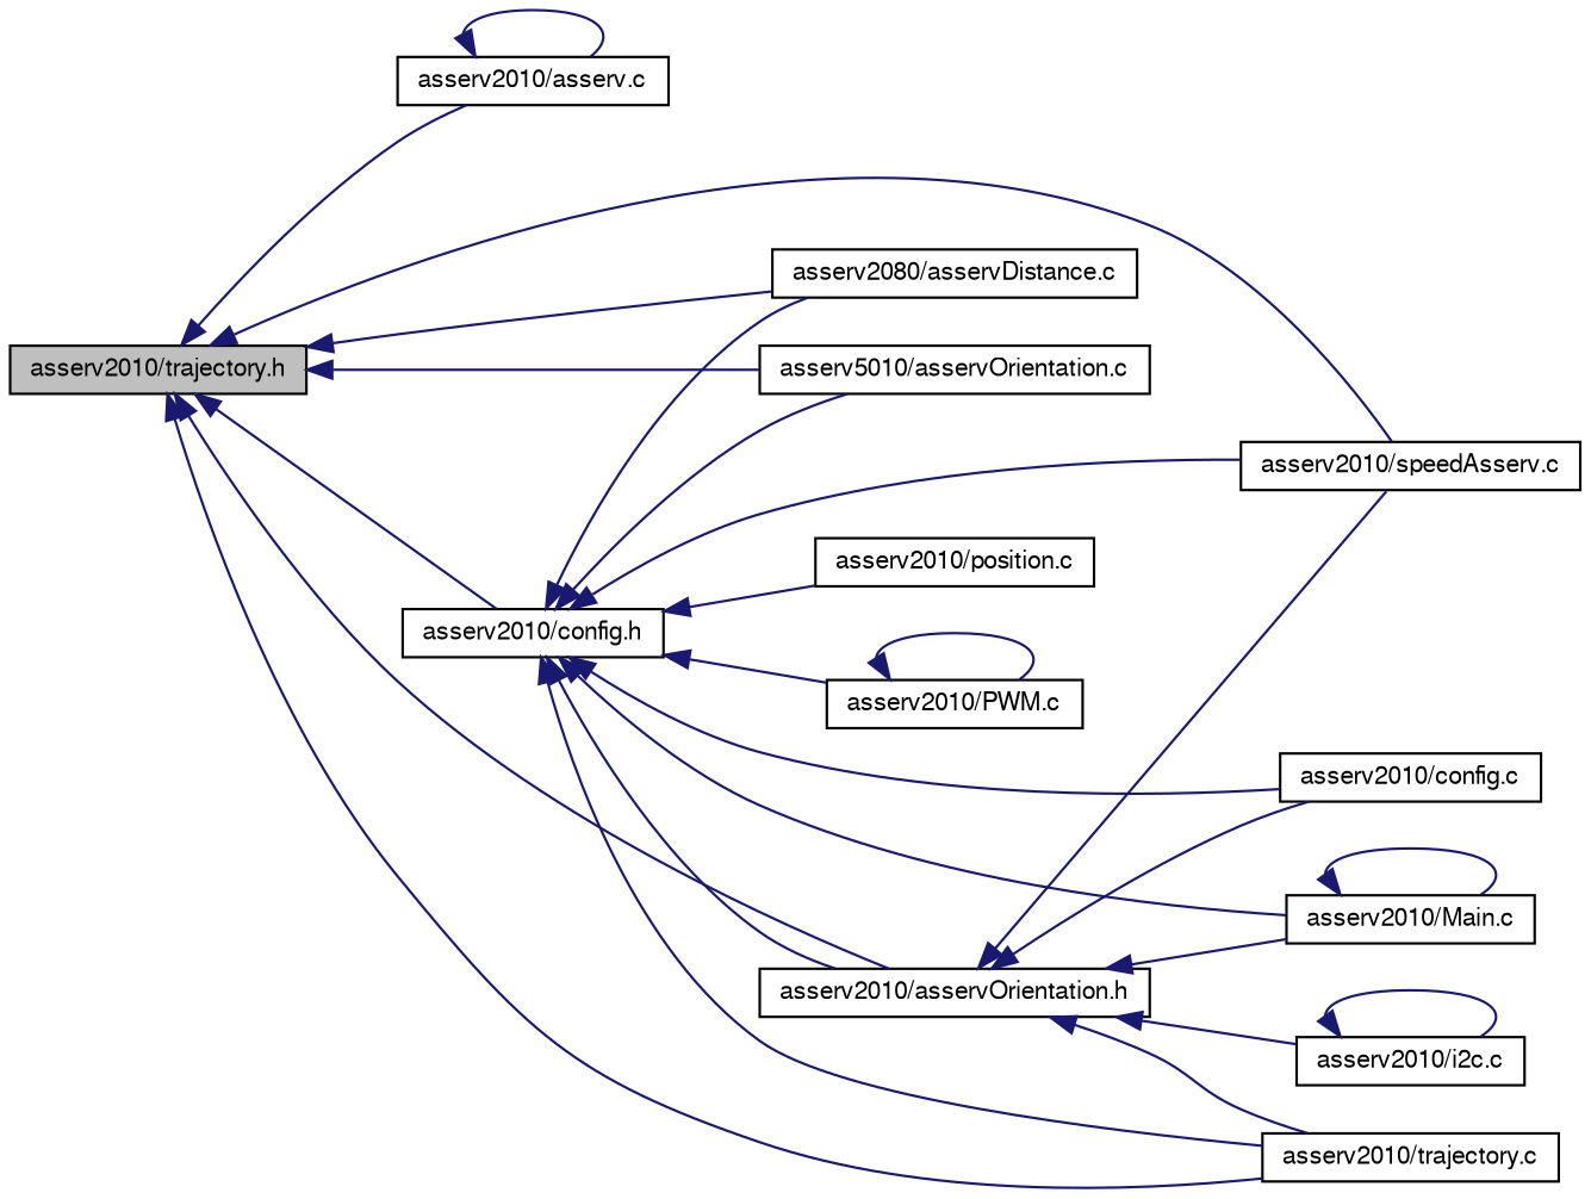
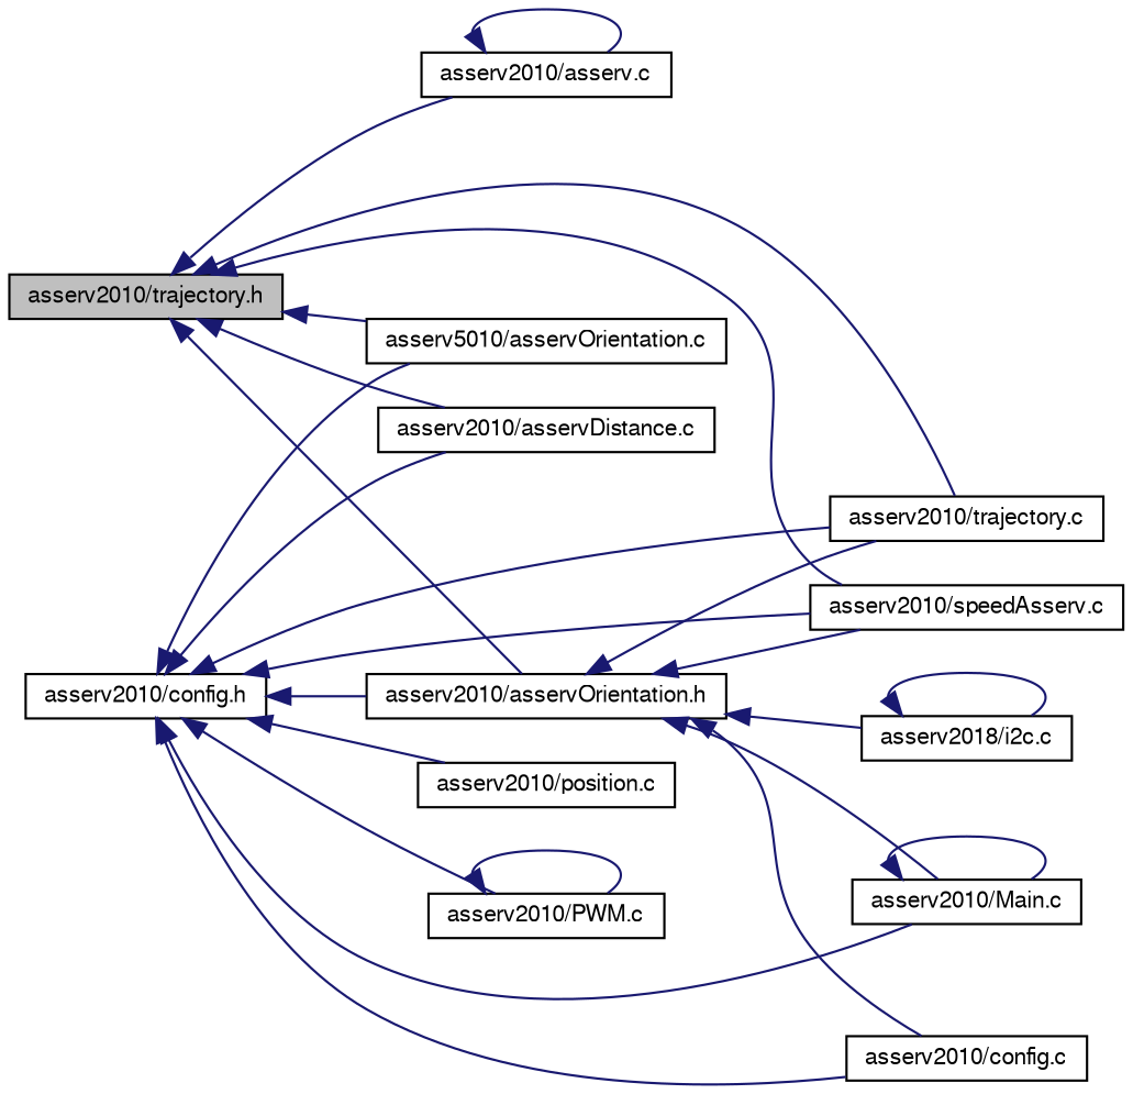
  digraph {
    rankdir=LR
    node [color=black fillcolor=white fontname=FreeSans fontsize=10 shape=record style=filled]
    edge [color=midnightblue dir=back fontname=FreeSans fontsize=10 labelfontname=FreeSans labelfontsize=10 style=solid]
    n1 [fillcolor=grey75 fontcolor=black height=0.2 label="asserv2010/trajectory.h" width=0.4]
    n2 [height=0.2 label="asserv2010/asserv.c" width=0.4]
-   n3 [height=0.2 label="asserv2080/asservDistance.c" width=0.4]
+   n3 [height=0.2 label="asserv2010/asservDistance.c" width=0.4]
    n4 [height=0.2 label="asserv5010/asservOrientation.c" width=0.4]
    n5 [height=0.2 label="asserv2010/asservOrientation.h" width=0.4]
    n6 [height=0.2 label="asserv2010/speedAsserv.c" width=0.4]
    n7 [height=0.2 label="asserv2010/trajectory.c" width=0.4]
    n8 [height=0.2 label="asserv2010/config.h" width=0.4]
    n9 [height=0.2 label="asserv2010/config.c" width=0.4]
-   n10 [height=0.2 label="asserv2010/i2c.c" width=0.4]
+   n10 [height=0.2 label="asserv2018/i2c.c" width=0.4]
    n11 [height=0.2 label="asserv2010/Main.c" width=0.4]
    n12 [height=0.2 label="asserv2010/position.c" width=0.4]
    n13 [height=0.2 label="asserv2010/PWM.c" width=0.4]
    n1 -> n2
    n1 -> n3
    n1 -> n4
    n1 -> n5
    n1 -> n6
    n1 -> n7
-   n1 -> n8
    n2 -> n2
    n5 -> n6
    n5 -> n7
    n5 -> n9
    n5 -> n10
    n5 -> n11
    n8 -> n3
    n8 -> n4
    n8 -> n5
    n8 -> n6
    n8 -> n7
    n8 -> n9
    n8 -> n11
    n8 -> n12
    n8 -> n13
    n10 -> n10
    n11 -> n11
    n13 -> n13
  }
